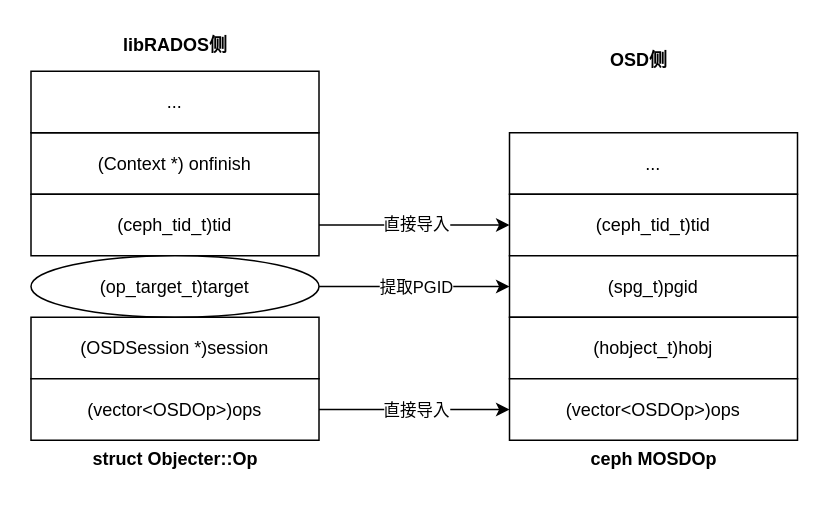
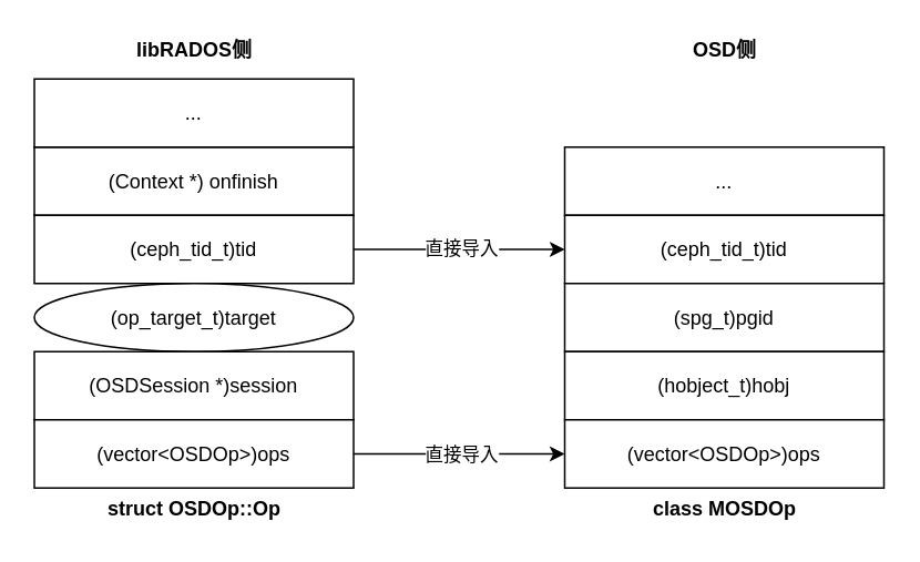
  <mxCell id="0" />
  <mxCell id="1" parent="0" />
  <mxCell id="2" value="(Context *) onfinish" style="rounded=0;whiteSpace=wrap;html=1;" parent="1" vertex="1"><mxGeometry x="20" y="88" width="192" height="41" as="geometry" /></mxCell>
  <mxCell id="3" style="edgeStyle=orthogonalEdgeStyle;rounded=0;orthogonalLoop=1;jettySize=auto;html=1;exitX=1;exitY=0.5;exitDx=0;exitDy=0;entryX=0;entryY=0.5;entryDx=0;entryDy=0;" parent="1" source="5" target="15" edge="1"><mxGeometry relative="1" as="geometry" /></mxCell>
  <mxCell id="4" value="直接导入" style="edgeLabel;html=1;align=center;verticalAlign=middle;resizable=0;points=[];" parent="3" vertex="1" connectable="0"><mxGeometry x="-0.228" y="4" relative="1" as="geometry"><mxPoint x="15" y="2.5" as="offset" /></mxGeometry></mxCell>
  <mxCell id="5" value="(ceph_tid_t)tid" style="rounded=0;whiteSpace=wrap;html=1;" parent="1" vertex="1"><mxGeometry x="20" y="129" width="192" height="41" as="geometry" /></mxCell>
- <mxCell id="6" style="edgeStyle=orthogonalEdgeStyle;rounded=0;orthogonalLoop=1;jettySize=auto;html=1;exitX=1;exitY=0.5;exitDx=0;exitDy=0;entryX=0;entryY=0.5;entryDx=0;entryDy=0;" parent="1" source="8" target="16" edge="1"><mxGeometry relative="1" as="geometry" /></mxCell>
- <mxCell id="7" value="提取PGID" style="edgeLabel;html=1;align=center;verticalAlign=middle;resizable=0;points=[];" parent="6" vertex="1" connectable="0"><mxGeometry x="-0.165" y="1" relative="1" as="geometry"><mxPoint x="11" y="1" as="offset" /></mxGeometry></mxCell>
  <mxCell id="8" value="(op_target_t)target" style="ellipse;whiteSpace=wrap;html=1;" parent="1" vertex="1"><mxGeometry x="20" y="170" width="192" height="41" as="geometry" /></mxCell>
  <mxCell id="9" value="(OSDSession *)session" style="rounded=0;whiteSpace=wrap;html=1;" parent="1" vertex="1"><mxGeometry x="20" y="211" width="192" height="41" as="geometry" /></mxCell>
  <mxCell id="10" style="edgeStyle=orthogonalEdgeStyle;rounded=0;orthogonalLoop=1;jettySize=auto;html=1;exitX=1;exitY=0.5;exitDx=0;exitDy=0;entryX=0;entryY=0.5;entryDx=0;entryDy=0;" parent="1" source="12" target="18" edge="1"><mxGeometry relative="1" as="geometry" /></mxCell>
  <mxCell id="11" value="直接导入" style="edgeLabel;html=1;align=center;verticalAlign=middle;resizable=0;points=[];" parent="10" vertex="1" connectable="0"><mxGeometry x="-0.26" y="-3" relative="1" as="geometry"><mxPoint x="17" y="-3" as="offset" /></mxGeometry></mxCell>
  <mxCell id="12" value="(vector&amp;lt;OSDOp&amp;gt;)ops" style="rounded=0;whiteSpace=wrap;html=1;" parent="1" vertex="1"><mxGeometry x="20" y="252" width="192" height="41" as="geometry" /></mxCell>
  <mxCell id="13" value="..." style="rounded=0;whiteSpace=wrap;html=1;" parent="1" vertex="1"><mxGeometry x="20" y="47" width="192" height="41" as="geometry" /></mxCell>
  <mxCell id="14" value="..." style="rounded=0;whiteSpace=wrap;html=1;" parent="1" vertex="1"><mxGeometry x="339" y="88" width="192" height="41" as="geometry" /></mxCell>
  <mxCell id="15" value="(ceph_tid_t)tid" style="rounded=0;whiteSpace=wrap;html=1;" parent="1" vertex="1"><mxGeometry x="339" y="129" width="192" height="41" as="geometry" /></mxCell>
  <mxCell id="16" value="(spg_t)pgid" style="rounded=0;whiteSpace=wrap;html=1;" parent="1" vertex="1"><mxGeometry x="339" y="170" width="192" height="41" as="geometry" /></mxCell>
  <mxCell id="17" value="(hobject_t)hobj" style="rounded=0;whiteSpace=wrap;html=1;" parent="1" vertex="1"><mxGeometry x="339" y="211" width="192" height="41" as="geometry" /></mxCell>
  <mxCell id="18" value="(vector&amp;lt;OSDOp&amp;gt;)ops" style="rounded=0;whiteSpace=wrap;html=1;" parent="1" vertex="1"><mxGeometry x="339" y="252" width="192" height="41" as="geometry" /></mxCell>
- <mxCell id="19" value="struct Objecter::Op" style="text;html=1;strokeColor=none;fillColor=none;align=center;verticalAlign=middle;whiteSpace=wrap;rounded=0;fontStyle=1" parent="1" vertex="1"><mxGeometry x="55.75" y="296" width="120.5" height="20" as="geometry" /></mxCell>
+ <mxCell id="19" value="struct OSDOp::Op" style="text;html=1;strokeColor=none;fillColor=none;align=center;verticalAlign=middle;whiteSpace=wrap;rounded=0;fontStyle=1" parent="1" vertex="1"><mxGeometry x="55.75" y="296" width="120.5" height="20" as="geometry" /></mxCell>
  <mxCell id="20" value="libRADOS侧" style="text;html=1;strokeColor=none;fillColor=none;align=center;verticalAlign=middle;whiteSpace=wrap;rounded=0;fontStyle=1" parent="1" vertex="1"><mxGeometry x="61.5" y="20" width="109" height="20" as="geometry" /></mxCell>
- <mxCell id="21" value="OSD侧" style="text;html=1;strokeColor=none;fillColor=none;align=center;verticalAlign=middle;whiteSpace=wrap;rounded=0;fontStyle=1" parent="1" vertex="1"><mxGeometry x="370.5" y="30" width="109" height="20" as="geometry" /></mxCell>
- <mxCell id="22" value="ceph MOSDOp" style="text;html=1;strokeColor=none;fillColor=none;align=center;verticalAlign=middle;whiteSpace=wrap;rounded=0;fontStyle=1" parent="1" vertex="1"><mxGeometry x="380.5" y="296" width="109" height="20" as="geometry" /></mxCell>
+ <mxCell id="21" value="OSD侧" style="text;html=1;strokeColor=none;fillColor=none;align=center;verticalAlign=middle;whiteSpace=wrap;rounded=0;fontStyle=1" parent="1" vertex="1"><mxGeometry x="380.5" y="20" width="109" height="20" as="geometry" /></mxCell>
+ <mxCell id="22" value="class MOSDOp" style="text;html=1;strokeColor=none;fillColor=none;align=center;verticalAlign=middle;whiteSpace=wrap;rounded=0;fontStyle=1" parent="1" vertex="1"><mxGeometry x="380.5" y="296" width="109" height="20" as="geometry" /></mxCell>
